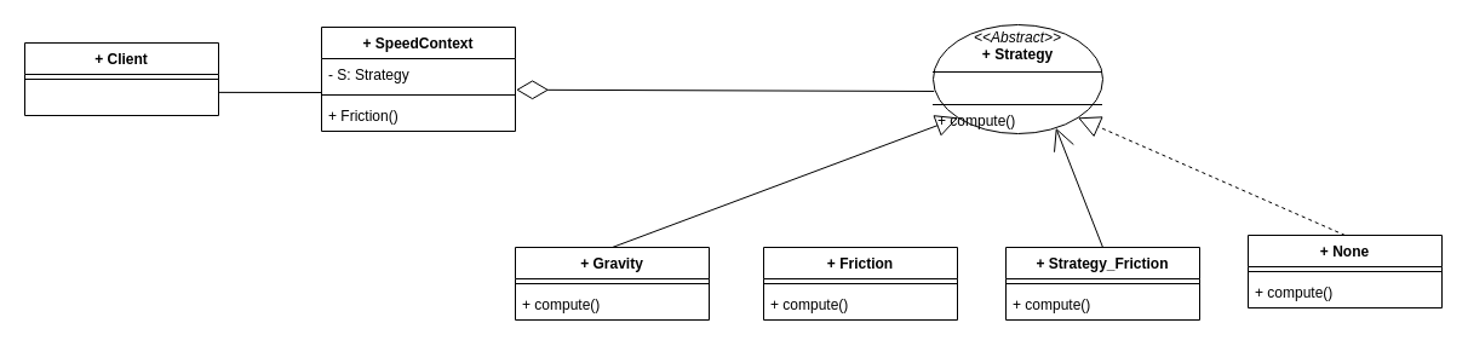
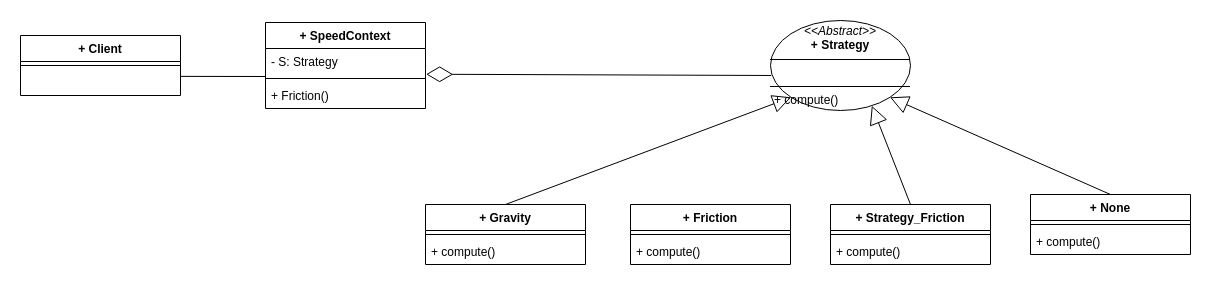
  <mxCell id="0" />
  <mxCell id="1" parent="0" />
  <mxCell id="2" value="&lt;p style=&quot;margin:0px;margin-top:4px;text-align:center;&quot;&gt;&lt;i&gt;&amp;lt;&amp;lt;Abstract&amp;gt;&amp;gt;&lt;/i&gt;&lt;br&gt;&lt;b&gt;+ Strategy&lt;/b&gt;&lt;/p&gt;&lt;hr size=&quot;1&quot; style=&quot;border-style:solid;&quot;&gt;&lt;p style=&quot;margin:0px;margin-left:4px;&quot;&gt;&lt;br&gt;&lt;/p&gt;&lt;hr size=&quot;1&quot; style=&quot;border-style:solid;&quot;&gt;&lt;p style=&quot;margin:0px;margin-left:4px;&quot;&gt;+ compute()&lt;br&gt;&lt;/p&gt;" style="ellipse;verticalAlign=top;align=left;overflow=fill;html=1;whiteSpace=wrap;fillColor=none;" vertex="1" parent="1"><mxGeometry x="770" y="20" width="140" height="90" as="geometry" /></mxCell>
  <mxCell id="3" value="+ SpeedContext" style="swimlane;fontStyle=1;align=center;verticalAlign=top;childLayout=stackLayout;horizontal=1;startSize=26;horizontalStack=0;resizeParent=1;resizeParentMax=0;resizeLast=0;collapsible=1;marginBottom=0;whiteSpace=wrap;html=1;fillColor=none;" vertex="1" parent="1"><mxGeometry x="265" y="22" width="160" height="86" as="geometry" /></mxCell>
  <mxCell id="4" value="- S: Strategy" style="text;strokeColor=none;fillColor=none;align=left;verticalAlign=top;spacingLeft=4;spacingRight=4;overflow=hidden;rotatable=0;points=[[0,0.5],[1,0.5]];portConstraint=eastwest;whiteSpace=wrap;html=1;" vertex="1" parent="3"><mxGeometry y="26" width="160" height="26" as="geometry" /></mxCell>
  <mxCell id="5" value="" style="line;strokeWidth=1;fillColor=none;align=left;verticalAlign=middle;spacingTop=-1;spacingLeft=3;spacingRight=3;rotatable=0;labelPosition=right;points=[];portConstraint=eastwest;strokeColor=inherit;" vertex="1" parent="3"><mxGeometry y="52" width="160" height="8" as="geometry" /></mxCell>
  <mxCell id="6" value="+ Friction()" style="text;strokeColor=none;fillColor=none;align=left;verticalAlign=top;spacingLeft=4;spacingRight=4;overflow=hidden;rotatable=0;points=[[0,0.5],[1,0.5]];portConstraint=eastwest;whiteSpace=wrap;html=1;" vertex="1" parent="3"><mxGeometry y="60" width="160" height="26" as="geometry" /></mxCell>
  <mxCell id="7" value="+ Client" style="swimlane;fontStyle=1;align=center;verticalAlign=top;childLayout=stackLayout;horizontal=1;startSize=26;horizontalStack=0;resizeParent=1;resizeParentMax=0;resizeLast=0;collapsible=1;marginBottom=0;whiteSpace=wrap;html=1;fillColor=none;" vertex="1" parent="1"><mxGeometry x="20" y="35" width="160" height="60" as="geometry" /></mxCell>
  <mxCell id="8" value="" style="line;strokeWidth=1;fillColor=none;align=left;verticalAlign=middle;spacingTop=-1;spacingLeft=3;spacingRight=3;rotatable=0;labelPosition=right;points=[];portConstraint=eastwest;strokeColor=inherit;" vertex="1" parent="7"><mxGeometry y="26" width="160" height="8" as="geometry" /></mxCell>
  <mxCell id="9" value="&amp;nbsp;" style="text;strokeColor=none;fillColor=none;align=left;verticalAlign=top;spacingLeft=4;spacingRight=4;overflow=hidden;rotatable=0;points=[[0,0.5],[1,0.5]];portConstraint=eastwest;whiteSpace=wrap;html=1;" vertex="1" parent="7"><mxGeometry y="34" width="160" height="26" as="geometry" /></mxCell>
  <mxCell id="10" value="+ Gravity" style="swimlane;fontStyle=1;align=center;verticalAlign=top;childLayout=stackLayout;horizontal=1;startSize=26;horizontalStack=0;resizeParent=1;resizeParentMax=0;resizeLast=0;collapsible=1;marginBottom=0;whiteSpace=wrap;html=1;fillColor=none;" vertex="1" parent="1"><mxGeometry x="425" y="204" width="160" height="60" as="geometry" /></mxCell>
  <mxCell id="11" value="" style="line;strokeWidth=1;fillColor=none;align=left;verticalAlign=middle;spacingTop=-1;spacingLeft=3;spacingRight=3;rotatable=0;labelPosition=right;points=[];portConstraint=eastwest;strokeColor=inherit;" vertex="1" parent="10"><mxGeometry y="26" width="160" height="8" as="geometry" /></mxCell>
  <mxCell id="12" value="+ compute()" style="text;strokeColor=none;fillColor=none;align=left;verticalAlign=top;spacingLeft=4;spacingRight=4;overflow=hidden;rotatable=0;points=[[0,0.5],[1,0.5]];portConstraint=eastwest;whiteSpace=wrap;html=1;" vertex="1" parent="10"><mxGeometry y="34" width="160" height="26" as="geometry" /></mxCell>
  <mxCell id="13" value="+ Friction" style="swimlane;fontStyle=1;align=center;verticalAlign=top;childLayout=stackLayout;horizontal=1;startSize=26;horizontalStack=0;resizeParent=1;resizeParentMax=0;resizeLast=0;collapsible=1;marginBottom=0;whiteSpace=wrap;html=1;fillColor=none;" vertex="1" parent="1"><mxGeometry x="630" y="204" width="160" height="60" as="geometry" /></mxCell>
  <mxCell id="14" value="" style="line;strokeWidth=1;fillColor=none;align=left;verticalAlign=middle;spacingTop=-1;spacingLeft=3;spacingRight=3;rotatable=0;labelPosition=right;points=[];portConstraint=eastwest;strokeColor=inherit;" vertex="1" parent="13"><mxGeometry y="26" width="160" height="8" as="geometry" /></mxCell>
  <mxCell id="15" value="+ compute()" style="text;strokeColor=none;fillColor=none;align=left;verticalAlign=top;spacingLeft=4;spacingRight=4;overflow=hidden;rotatable=0;points=[[0,0.5],[1,0.5]];portConstraint=eastwest;whiteSpace=wrap;html=1;" vertex="1" parent="13"><mxGeometry y="34" width="160" height="26" as="geometry" /></mxCell>
  <mxCell id="16" value="+ None" style="swimlane;fontStyle=1;align=center;verticalAlign=top;childLayout=stackLayout;horizontal=1;startSize=26;horizontalStack=0;resizeParent=1;resizeParentMax=0;resizeLast=0;collapsible=1;marginBottom=0;whiteSpace=wrap;html=1;fillColor=none;" vertex="1" parent="1"><mxGeometry x="1030" y="194" width="160" height="60" as="geometry" /></mxCell>
  <mxCell id="17" value="" style="line;strokeWidth=1;fillColor=none;align=left;verticalAlign=middle;spacingTop=-1;spacingLeft=3;spacingRight=3;rotatable=0;labelPosition=right;points=[];portConstraint=eastwest;strokeColor=inherit;" vertex="1" parent="16"><mxGeometry y="26" width="160" height="8" as="geometry" /></mxCell>
  <mxCell id="18" value="+ compute()" style="text;strokeColor=none;fillColor=none;align=left;verticalAlign=top;spacingLeft=4;spacingRight=4;overflow=hidden;rotatable=0;points=[[0,0.5],[1,0.5]];portConstraint=eastwest;whiteSpace=wrap;html=1;" vertex="1" parent="16"><mxGeometry y="34" width="160" height="26" as="geometry" /></mxCell>
  <mxCell id="19" value="" style="endArrow=block;endSize=16;endFill=0;html=1;rounded=0;entryX=0;entryY=1;entryDx=0;entryDy=0;exitX=0.5;exitY=0;exitDx=0;exitDy=0;" edge="1" parent="1" source="10" target="2"><mxGeometry width="160" relative="1" as="geometry"><mxPoint x="310" y="130" as="sourcePoint" /><mxPoint x="310" y="14" as="targetPoint" /></mxGeometry></mxCell>
- <mxCell id="20" value="" style="endArrow=block;endSize=16;endFill=0;html=1;rounded=0;entryX=1;entryY=1;entryDx=0;entryDy=0;exitX=0.5;exitY=0;exitDx=0;exitDy=0;dashed=1;" edge="1" parent="1" source="16" target="2"><mxGeometry width="160" relative="1" as="geometry"><mxPoint x="720" y="214" as="sourcePoint" /><mxPoint x="720" y="120" as="targetPoint" /></mxGeometry></mxCell>
+ <mxCell id="20" value="" style="endArrow=block;endSize=16;endFill=0;html=1;rounded=0;entryX=1;entryY=1;entryDx=0;entryDy=0;exitX=0.5;exitY=0;exitDx=0;exitDy=0;" edge="1" parent="1" source="16" target="2"><mxGeometry width="160" relative="1" as="geometry"><mxPoint x="720" y="214" as="sourcePoint" /><mxPoint x="720" y="120" as="targetPoint" /></mxGeometry></mxCell>
  <mxCell id="21" value="" style="endArrow=diamondThin;endSize=24;endFill=0;html=1;rounded=0;entryX=1.004;entryY=0.99;entryDx=0;entryDy=0;exitX=0.005;exitY=0.611;exitDx=0;exitDy=0;entryPerimeter=0;exitPerimeter=0;" edge="1" parent="1" source="2" target="4"><mxGeometry width="160" relative="1" as="geometry"><mxPoint x="515" y="214" as="sourcePoint" /><mxPoint x="650" y="120" as="targetPoint" /></mxGeometry></mxCell>
  <mxCell id="22" value="" style="endArrow=none;html=1;rounded=0;bendable=0;exitX=1.003;exitY=0.265;exitDx=0;exitDy=0;endFill=0;exitPerimeter=0;startFill=0;" edge="1" parent="1" source="9"><mxGeometry width="50" height="50" relative="1" as="geometry"><mxPoint x="140" y="124" as="sourcePoint" /><mxPoint x="265" y="76" as="targetPoint" /></mxGeometry></mxCell>
  <mxCell id="23" value="+ Strategy_Friction" style="swimlane;fontStyle=1;align=center;verticalAlign=top;childLayout=stackLayout;horizontal=1;startSize=26;horizontalStack=0;resizeParent=1;resizeParentMax=0;resizeLast=0;collapsible=1;marginBottom=0;whiteSpace=wrap;html=1;fillColor=none;" vertex="1" parent="1"><mxGeometry x="830" y="204" width="160" height="60" as="geometry" /></mxCell>
  <mxCell id="24" value="" style="line;strokeWidth=1;fillColor=none;align=left;verticalAlign=middle;spacingTop=-1;spacingLeft=3;spacingRight=3;rotatable=0;labelPosition=right;points=[];portConstraint=eastwest;strokeColor=inherit;" vertex="1" parent="23"><mxGeometry y="26" width="160" height="8" as="geometry" /></mxCell>
  <mxCell id="25" value="+ compute()" style="text;strokeColor=none;fillColor=none;align=left;verticalAlign=top;spacingLeft=4;spacingRight=4;overflow=hidden;rotatable=0;points=[[0,0.5],[1,0.5]];portConstraint=eastwest;whiteSpace=wrap;html=1;" vertex="1" parent="23"><mxGeometry y="34" width="160" height="26" as="geometry" /></mxCell>
- <mxCell id="26" value="" style="endArrow=open;endSize=16;endFill=0;html=1;rounded=0;entryX=0.75;entryY=1;entryDx=0;entryDy=0;exitX=0.5;exitY=0;exitDx=0;exitDy=0;" edge="1" parent="1" source="23" target="2"><mxGeometry width="160" relative="1" as="geometry"><mxPoint x="720" y="214" as="sourcePoint" /><mxPoint x="815" y="120" as="targetPoint" /></mxGeometry></mxCell>
+ <mxCell id="26" value="" style="endArrow=block;endSize=16;endFill=0;html=1;rounded=0;entryX=0.75;entryY=1;entryDx=0;entryDy=0;exitX=0.5;exitY=0;exitDx=0;exitDy=0;" edge="1" parent="1" source="23" target="2"><mxGeometry width="160" relative="1" as="geometry"><mxPoint x="720" y="214" as="sourcePoint" /><mxPoint x="815" y="120" as="targetPoint" /></mxGeometry></mxCell>
